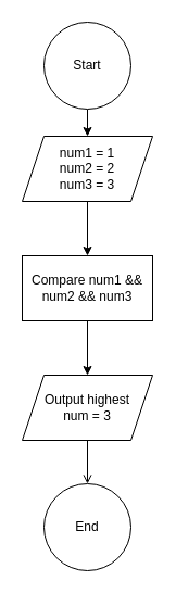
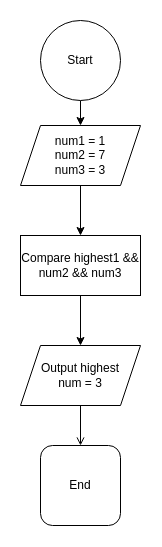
  <mxCell id="0" />
  <mxCell id="1" parent="0" />
  <mxCell id="2" style="edgeStyle=none;html=1;entryX=0.5;entryY=0;entryDx=0;entryDy=0;" edge="1" parent="1" source="3" target="5"><mxGeometry relative="1" as="geometry" /></mxCell>
  <mxCell id="3" value="Start" style="ellipse;whiteSpace=wrap;html=1;aspect=fixed;" vertex="1" parent="1"><mxGeometry x="40" y="20" width="80" height="80" as="geometry" /></mxCell>
  <mxCell id="4" style="edgeStyle=none;html=1;entryX=0.5;entryY=0;entryDx=0;entryDy=0;" edge="1" parent="1" source="5" target="7"><mxGeometry relative="1" as="geometry" /></mxCell>
- <mxCell id="5" value="num1 = 1&lt;br&gt;num2 = 2&lt;br&gt;num3 = 3" style="shape=parallelogram;perimeter=parallelogramPerimeter;whiteSpace=wrap;html=1;fixedSize=1;" vertex="1" parent="1"><mxGeometry x="20" y="125" width="120" height="60" as="geometry" /></mxCell>
+ <mxCell id="5" value="num1 = 1&lt;br&gt;num2 = 7&lt;br&gt;num3 = 3" style="shape=parallelogram;perimeter=parallelogramPerimeter;whiteSpace=wrap;html=1;fixedSize=1;" vertex="1" parent="1"><mxGeometry x="20" y="125" width="120" height="60" as="geometry" /></mxCell>
  <mxCell id="6" style="edgeStyle=none;html=1;entryX=0.5;entryY=0;entryDx=0;entryDy=0;" edge="1" parent="1" source="7" target="9"><mxGeometry relative="1" as="geometry" /></mxCell>
- <mxCell id="7" value="Compare num1 &amp;amp;&amp;amp; num2 &amp;amp;&amp;amp; num3" style="rounded=0;whiteSpace=wrap;html=1;" vertex="1" parent="1"><mxGeometry x="20" y="235" width="120" height="60" as="geometry" /></mxCell>
+ <mxCell id="7" value="Compare highest1 &amp;amp;&amp;amp; num2 &amp;amp;&amp;amp; num3" style="rounded=0;whiteSpace=wrap;html=1;" vertex="1" parent="1"><mxGeometry x="20" y="235" width="120" height="60" as="geometry" /></mxCell>
  <mxCell id="8" style="edgeStyle=none;html=1;entryX=0.5;entryY=0;entryDx=0;entryDy=0;endArrow=open;" edge="1" parent="1" source="9" target="10"><mxGeometry relative="1" as="geometry" /></mxCell>
  <mxCell id="9" value="Output highest &lt;br&gt;num = 3" style="shape=parallelogram;perimeter=parallelogramPerimeter;whiteSpace=wrap;html=1;fixedSize=1;" vertex="1" parent="1"><mxGeometry x="20" y="345" width="120" height="60" as="geometry" /></mxCell>
- <mxCell id="10" value="End" style="ellipse;whiteSpace=wrap;html=1;aspect=fixed;" vertex="1" parent="1"><mxGeometry x="40" y="445" width="80" height="80" as="geometry" /></mxCell>
+ <mxCell id="10" value="End" style="whiteSpace=wrap;html=1;aspect=fixed;rounded=1;" vertex="1" parent="1"><mxGeometry x="40" y="445" width="80" height="80" as="geometry" /></mxCell>
